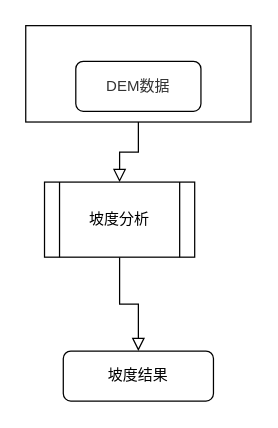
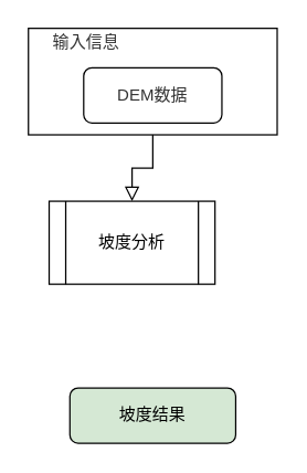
  <mxCell id="0" />
  <mxCell id="1" parent="0" />
  <mxCell id="2" style="edgeStyle=orthogonalEdgeStyle;rounded=0;orthogonalLoop=1;jettySize=auto;html=1;exitX=0.5;exitY=1;exitDx=0;exitDy=0;shadow=0;labelBackgroundColor=none;endArrow=block;endFill=0;endSize=8;strokeWidth=1;" edge="1" parent="1" source="3" target="7"><mxGeometry relative="1" as="geometry" /></mxCell>
  <mxCell id="3" value="" style="rounded=0;whiteSpace=wrap;html=1;fillColor=none;" vertex="1" parent="1"><mxGeometry x="20" y="20" width="180" height="77" as="geometry" /></mxCell>
  <mxCell id="4" value="DEM数据" style="rounded=1;whiteSpace=wrap;html=1;gradientColor=none;fontColor=#333333;" vertex="1" parent="1"><mxGeometry x="60" y="48.5" width="100" height="40" as="geometry" /></mxCell>
- <mxCell id="6" value="" style="edgeStyle=orthogonalEdgeStyle;rounded=0;orthogonalLoop=1;jettySize=auto;html=1;shadow=0;labelBackgroundColor=none;endArrow=block;endFill=0;endSize=8;strokeWidth=1;" edge="1" parent="1" source="7" target="8"><mxGeometry relative="1" as="geometry" /></mxCell>
+ <mxCell id="5" value="输入信息" style="text;html=1;strokeColor=none;fillColor=none;align=center;verticalAlign=middle;whiteSpace=wrap;rounded=0;fontColor=#333333;" vertex="1" parent="1"><mxGeometry x="20" y="20" width="84" height="20" as="geometry" /></mxCell>
  <mxCell id="7" value="坡度分析" style="shape=process;whiteSpace=wrap;html=1;backgroundOutline=1;" vertex="1" parent="1"><mxGeometry x="35" y="145" width="120" height="60" as="geometry" /></mxCell>
- <mxCell id="8" value="坡度结果" style="rounded=1;whiteSpace=wrap;html=1;fontSize=12;glass=0;strokeWidth=1;shadow=0;" vertex="1" parent="1"><mxGeometry x="50" y="280" width="120" height="40" as="geometry" /></mxCell>
+ <mxCell id="8" value="坡度结果" style="rounded=1;whiteSpace=wrap;html=1;fontSize=12;glass=0;strokeWidth=1;shadow=0;fillColor=#d5e8d4;" vertex="1" parent="1"><mxGeometry x="50" y="280" width="120" height="40" as="geometry" /></mxCell>
